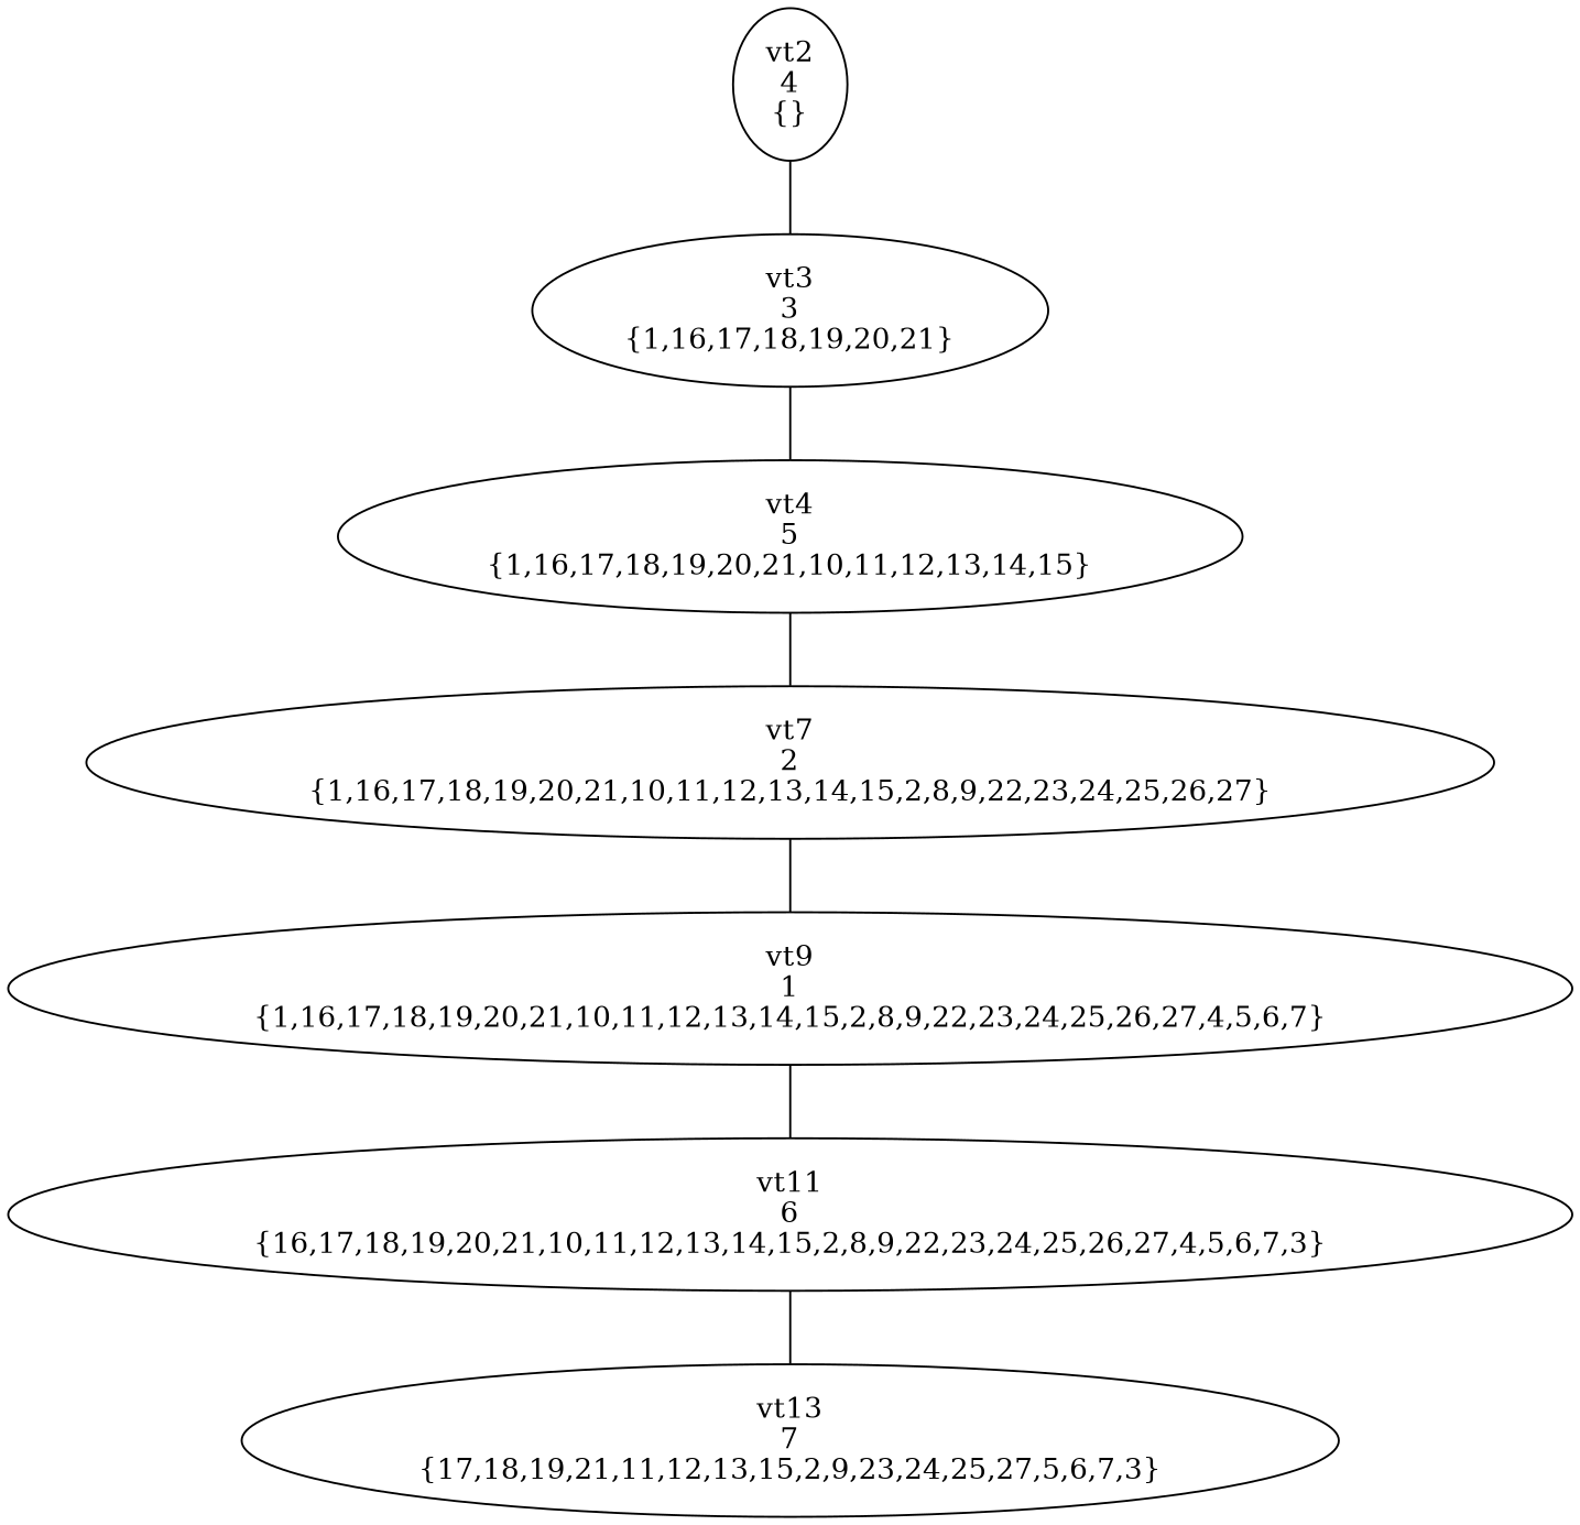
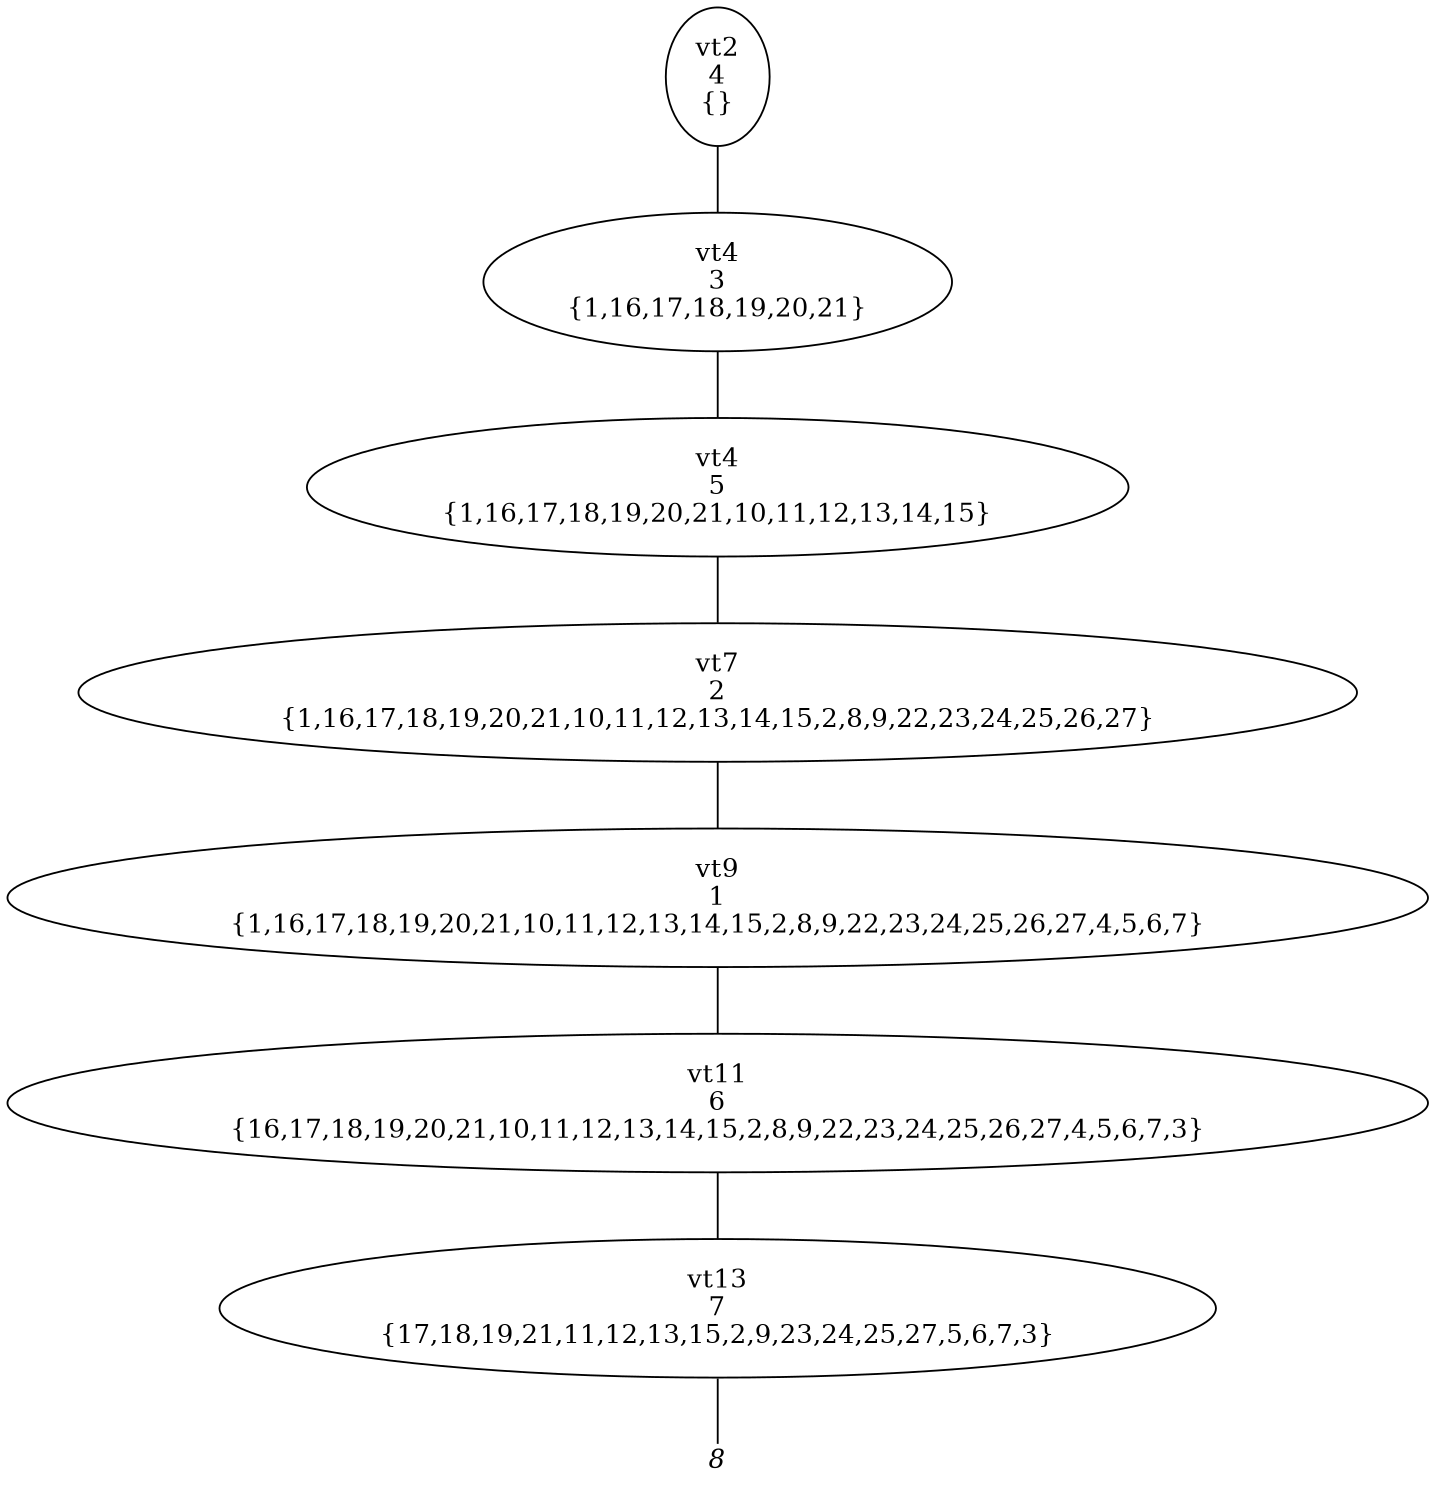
  digraph {
    node [shape=ellipse]
    edge [arrowhead=none]
    n1 [label="vt2\n4\n{}"]
-   n2 [label="vt3\n3\n{1,16,17,18,19,20,21}"]
+   n2 [label="vt4\n3\n{1,16,17,18,19,20,21}"]
    n3 [label="vt4\n5\n{1,16,17,18,19,20,21,10,11,12,13,14,15}"]
    n4 [label="vt7\n2\n{1,16,17,18,19,20,21,10,11,12,13,14,15,2,8,9,22,23,24,25,26,27}"]
    n5 [label="vt9\n1\n{1,16,17,18,19,20,21,10,11,12,13,14,15,2,8,9,22,23,24,25,26,27,4,5,6,7}"]
    n6 [label="vt11\n6\n{16,17,18,19,20,21,10,11,12,13,14,15,2,8,9,22,23,24,25,26,27,4,5,6,7,3}"]
    n7 [label="vt13\n7\n{17,18,19,21,11,12,13,15,2,9,23,24,25,27,5,6,7,3}"]
+   n8 [fixedsize=true fontname="Times-Italic" fontsize=14 height=.25 label=8 shape=plaintext width=.25]
    n1 -> n2
    n2 -> n3
    n3 -> n4
    n4 -> n5
    n5 -> n6
    n6 -> n7
+   n7 -> n8
  }
